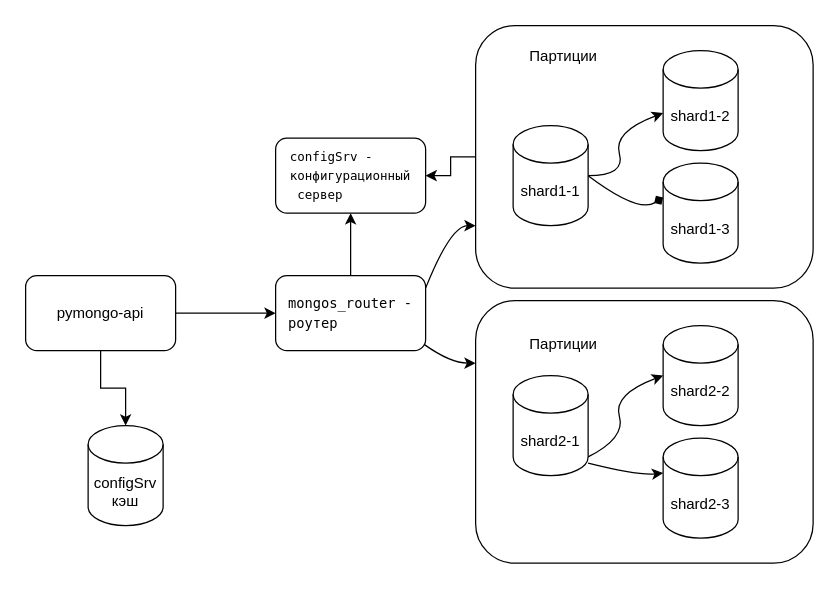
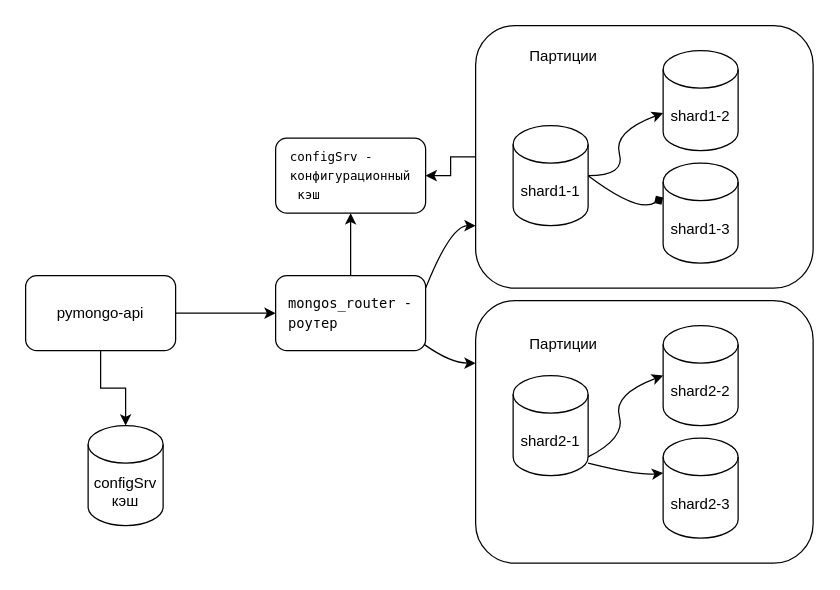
  <mxCell id="0" />
  <mxCell id="1" parent="0" />
  <mxCell id="2" value="" style="rounded=1;whiteSpace=wrap;html=1;" vertex="1" parent="1"><mxGeometry x="380" y="240" width="270" height="210" as="geometry" /></mxCell>
  <mxCell id="3" value="" style="edgeStyle=orthogonalEdgeStyle;rounded=0;orthogonalLoop=1;jettySize=auto;html=1;" edge="1" parent="1" source="4" target="9"><mxGeometry relative="1" as="geometry" /></mxCell>
  <mxCell id="4" value="" style="rounded=1;whiteSpace=wrap;html=1;align=left;" vertex="1" parent="1"><mxGeometry x="380" y="20" width="270" height="210" as="geometry" /></mxCell>
  <mxCell id="5" value="" style="edgeStyle=orthogonalEdgeStyle;rounded=0;orthogonalLoop=1;jettySize=auto;html=1;" edge="1" parent="1" source="6" target="23"><mxGeometry relative="1" as="geometry" /></mxCell>
  <mxCell id="6" value="pymongo-api" style="rounded=1;whiteSpace=wrap;html=1;" parent="1" vertex="1"><mxGeometry x="20" y="220" width="120" height="60" as="geometry" /></mxCell>
  <mxCell id="7" style="edgeStyle=orthogonalEdgeStyle;rounded=0;orthogonalLoop=1;jettySize=auto;html=1;exitX=1;exitY=0.5;exitDx=0;exitDy=0;" parent="1" source="6" edge="1"><mxGeometry relative="1" as="geometry"><mxPoint x="220" y="250" as="targetPoint" /></mxGeometry></mxCell>
  <mxCell id="8" value="&lt;div style=&quot;text-align: start; background-color: rgb(255, 255, 255); font-size: 11px; line-height: 50%;&quot;&gt;&lt;pre style=&quot;font-family: &amp;quot;JetBrains Mono&amp;quot;, monospace; line-height: 50%;&quot;&gt;mongos_router -&lt;/pre&gt;&lt;pre style=&quot;font-family: &amp;quot;JetBrains Mono&amp;quot;, monospace; line-height: 50%;&quot;&gt;роутер&lt;/pre&gt;&lt;/div&gt;" style="rounded=1;whiteSpace=wrap;html=1;" vertex="1" parent="1"><mxGeometry x="220" y="220" width="120" height="60" as="geometry" /></mxCell>
- <mxCell id="9" value="&lt;div style=&quot;text-align: start; background-color: rgb(255, 255, 255); font-size: 10px; line-height: 50%;&quot;&gt;&lt;pre style=&quot;font-family: &amp;quot;JetBrains Mono&amp;quot;, monospace; line-height: 50%;&quot;&gt;configSrv -&lt;/pre&gt;&lt;pre style=&quot;font-family: &amp;quot;JetBrains Mono&amp;quot;, monospace; line-height: 50%;&quot;&gt;конфигурационный&lt;/pre&gt;&lt;pre style=&quot;font-family: &amp;quot;JetBrains Mono&amp;quot;, monospace; line-height: 50%;&quot;&gt; сервер&lt;/pre&gt;&lt;/div&gt;" style="rounded=1;whiteSpace=wrap;html=1;" vertex="1" parent="1"><mxGeometry x="220" y="110" width="120" height="60" as="geometry" /></mxCell>
+ <mxCell id="9" value="&lt;div style=&quot;text-align: start; background-color: rgb(255, 255, 255); font-size: 10px; line-height: 50%;&quot;&gt;&lt;pre style=&quot;font-family: &amp;quot;JetBrains Mono&amp;quot;, monospace; line-height: 50%;&quot;&gt;configSrv -&lt;/pre&gt;&lt;pre style=&quot;font-family: &amp;quot;JetBrains Mono&amp;quot;, monospace; line-height: 50%;&quot;&gt;конфигурационный&lt;/pre&gt;&lt;pre style=&quot;font-family: &amp;quot;JetBrains Mono&amp;quot;, monospace; line-height: 50%;&quot;&gt; кэш&lt;/pre&gt;&lt;/div&gt;" style="rounded=1;whiteSpace=wrap;html=1;" vertex="1" parent="1"><mxGeometry x="220" y="110" width="120" height="60" as="geometry" /></mxCell>
  <mxCell id="10" value="" style="endArrow=classic;html=1;rounded=0;entryX=0.5;entryY=1;entryDx=0;entryDy=0;" edge="1" parent="1" target="9"><mxGeometry width="50" height="50" relative="1" as="geometry"><mxPoint x="280" y="220" as="sourcePoint" /><mxPoint x="330" y="170" as="targetPoint" /></mxGeometry></mxCell>
  <mxCell id="11" value="shard1-1" style="shape=cylinder3;whiteSpace=wrap;html=1;boundedLbl=1;backgroundOutline=1;size=15;" vertex="1" parent="1"><mxGeometry x="410" y="100" width="60" height="80" as="geometry" /></mxCell>
  <mxCell id="12" value="shard2-1" style="shape=cylinder3;whiteSpace=wrap;html=1;boundedLbl=1;backgroundOutline=1;size=15;" vertex="1" parent="1"><mxGeometry x="410" y="300" width="60" height="80" as="geometry" /></mxCell>
  <mxCell id="13" value="" style="curved=1;endArrow=classic;html=1;rounded=0;exitX=1;exitY=0.5;exitDx=0;exitDy=0;exitPerimeter=0;" edge="1" parent="1" source="11"><mxGeometry width="50" height="50" relative="1" as="geometry"><mxPoint x="470" y="155" as="sourcePoint" /><mxPoint x="530" y="90" as="targetPoint" /><Array as="points"><mxPoint x="500" y="140" /><mxPoint x="490" y="105" /></Array></mxGeometry></mxCell>
  <mxCell id="14" value="shard1-2" style="shape=cylinder3;whiteSpace=wrap;html=1;boundedLbl=1;backgroundOutline=1;size=15;" vertex="1" parent="1"><mxGeometry x="530" y="40" width="60" height="80" as="geometry" /></mxCell>
  <mxCell id="15" value="" style="curved=1;endArrow=diamond;html=1;rounded=0;exitX=1;exitY=0.5;exitDx=0;exitDy=0;exitPerimeter=0;entryX=0;entryY=0;entryDx=0;entryDy=27.5;entryPerimeter=0;" edge="1" parent="1" source="11" target="16"><mxGeometry width="50" height="50" relative="1" as="geometry"><mxPoint x="480" y="200" as="sourcePoint" /><mxPoint x="540" y="180" as="targetPoint" /><Array as="points"><mxPoint x="510" y="170" /></Array></mxGeometry></mxCell>
  <mxCell id="16" value="shard1-3" style="shape=cylinder3;whiteSpace=wrap;html=1;boundedLbl=1;backgroundOutline=1;size=15;" vertex="1" parent="1"><mxGeometry x="530" y="130" width="60" height="80" as="geometry" /></mxCell>
  <mxCell id="17" value="shard2-2" style="shape=cylinder3;whiteSpace=wrap;html=1;boundedLbl=1;backgroundOutline=1;size=15;" vertex="1" parent="1"><mxGeometry x="530" y="260" width="60" height="80" as="geometry" /></mxCell>
  <mxCell id="18" value="shard2-3" style="shape=cylinder3;whiteSpace=wrap;html=1;boundedLbl=1;backgroundOutline=1;size=15;" vertex="1" parent="1"><mxGeometry x="530" y="350" width="60" height="80" as="geometry" /></mxCell>
  <mxCell id="19" value="" style="curved=1;endArrow=classic;html=1;rounded=0;" edge="1" parent="1"><mxGeometry width="50" height="50" relative="1" as="geometry"><mxPoint x="470" y="365" as="sourcePoint" /><mxPoint x="530" y="300" as="targetPoint" /><Array as="points"><mxPoint x="500" y="350" /><mxPoint x="490" y="315" /></Array></mxGeometry></mxCell>
  <mxCell id="20" value="" style="curved=1;endArrow=classic;html=1;rounded=0;exitX=1;exitY=0.5;exitDx=0;exitDy=0;exitPerimeter=0;entryX=0;entryY=0;entryDx=0;entryDy=27.5;entryPerimeter=0;" edge="1" parent="1"><mxGeometry width="50" height="50" relative="1" as="geometry"><mxPoint x="470" y="370" as="sourcePoint" /><mxPoint x="530" y="378" as="targetPoint" /><Array as="points"><mxPoint x="510" y="380" /></Array></mxGeometry></mxCell>
  <mxCell id="21" value="" style="curved=1;endArrow=classic;html=1;rounded=0;" edge="1" parent="1"><mxGeometry width="50" height="50" relative="1" as="geometry"><mxPoint x="340" y="230" as="sourcePoint" /><mxPoint x="380" y="180" as="targetPoint" /><Array as="points"><mxPoint x="360" y="180" /></Array></mxGeometry></mxCell>
  <mxCell id="22" value="" style="curved=1;endArrow=classic;html=1;rounded=0;exitX=0.992;exitY=0.92;exitDx=0;exitDy=0;exitPerimeter=0;" edge="1" parent="1" source="8"><mxGeometry width="50" height="50" relative="1" as="geometry"><mxPoint x="330" y="340" as="sourcePoint" /><mxPoint x="380" y="290" as="targetPoint" /><Array as="points"><mxPoint x="360" y="290" /></Array></mxGeometry></mxCell>
  <mxCell id="23" value="configSrv&lt;div&gt;кэш&lt;/div&gt;" style="shape=cylinder3;whiteSpace=wrap;html=1;boundedLbl=1;backgroundOutline=1;size=15;" vertex="1" parent="1"><mxGeometry x="70" y="340" width="60" height="80" as="geometry" /></mxCell>
  <mxCell id="24" value="Партиции" style="text;html=1;align=center;verticalAlign=middle;resizable=0;points=[];autosize=1;strokeColor=none;fillColor=none;" vertex="1" parent="1"><mxGeometry x="410" y="30" width="80" height="30" as="geometry" /></mxCell>
  <mxCell id="25" value="Партиции" style="text;html=1;align=center;verticalAlign=middle;resizable=0;points=[];autosize=1;strokeColor=none;fillColor=none;" vertex="1" parent="1"><mxGeometry x="410" y="260" width="80" height="30" as="geometry" /></mxCell>
